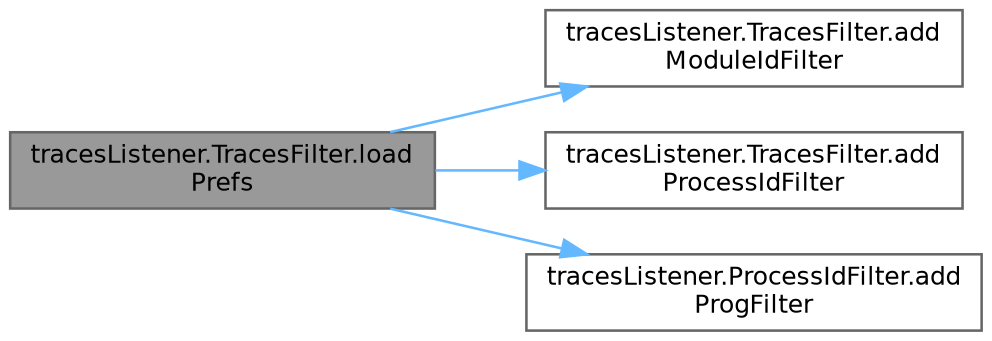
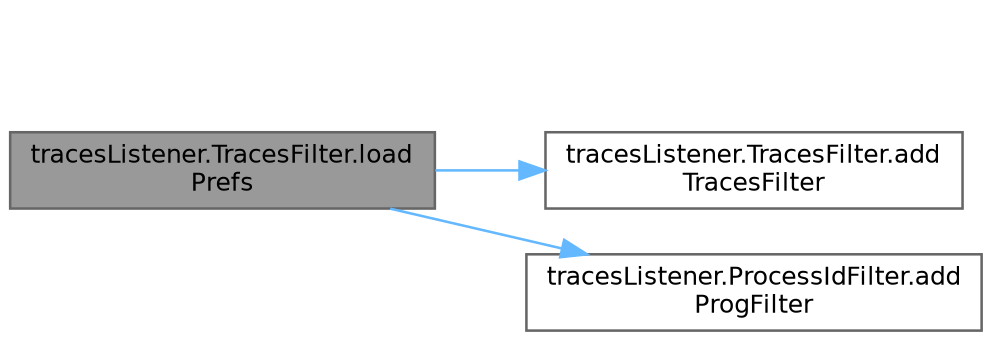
  digraph {
    rankdir=LR
    node [color=grey40 fillcolor=white fontname=Helvetica fontsize=10 shape=box style=filled]
    edge [color=steelblue1 fontname=Helvetica fontsize=10 labelfontname=Helvetica labelfontsize=10 style=solid]
    n1 [color=gray40 fillcolor=grey60 fontcolor=black height=0.2 label="tracesListener.TracesFilter.load\lPrefs" width=0.4]
-   n2 [height=0.2 label="tracesListener.TracesFilter.add\lModuleIdFilter" width=0.4]
-   n3 [height=0.2 label="tracesListener.TracesFilter.add\lProcessIdFilter" width=0.4]
+   n3 [height=0.2 label="tracesListener.TracesFilter.add\lTracesFilter" width=0.4]
    n4 [height=0.2 label="tracesListener.ProcessIdFilter.add\lProgFilter" width=0.4]
-   n1 -> n2
    n1 -> n3
    n1 -> n4
  }
